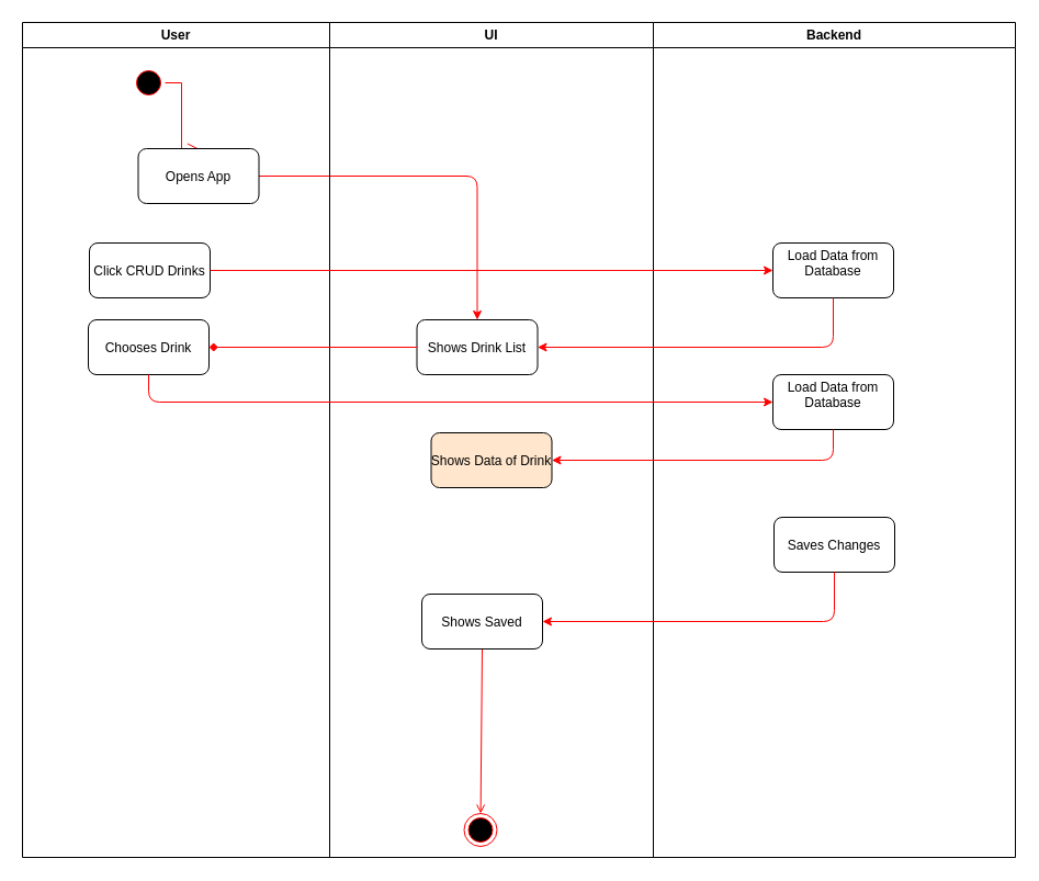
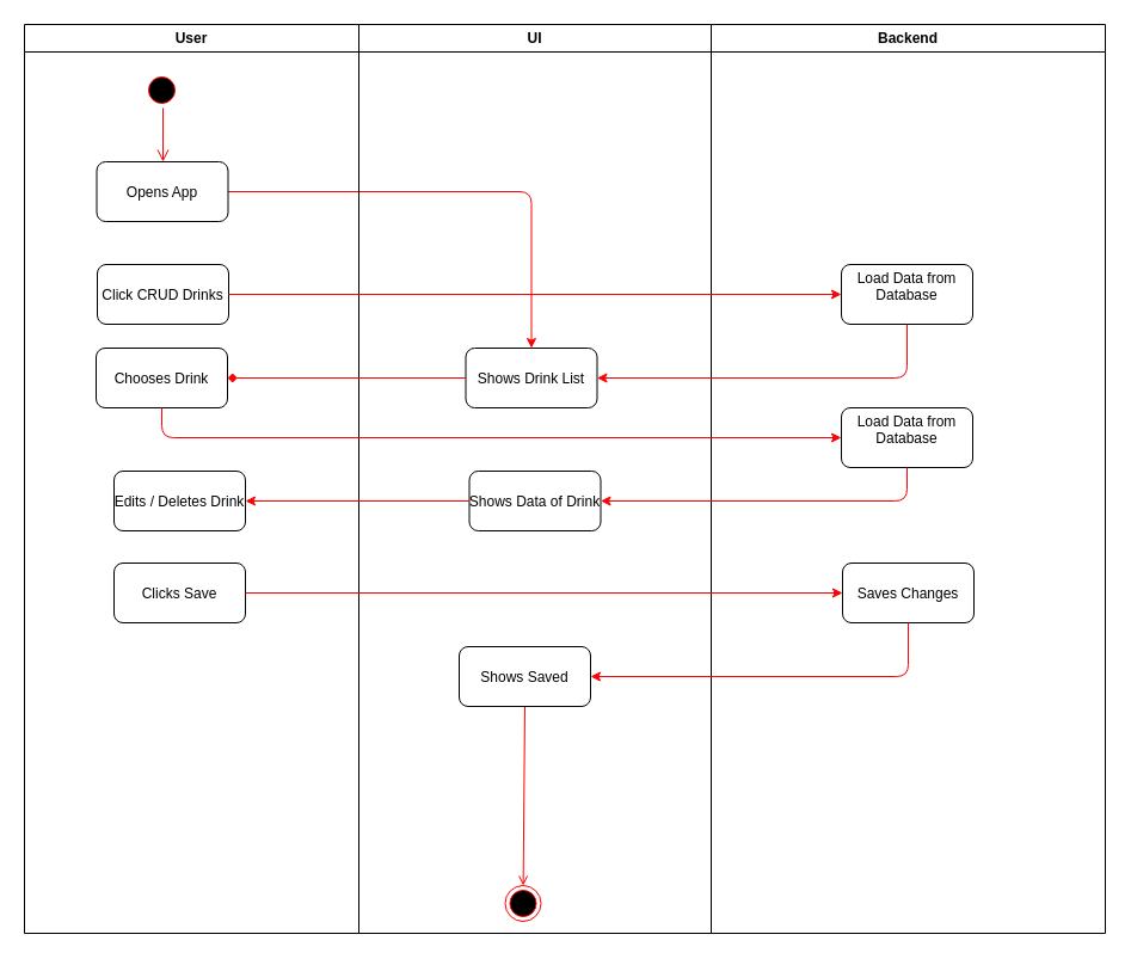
  <mxCell id="0" />
  <mxCell id="1" parent="0" />
  <mxCell id="2" value="User" style="swimlane;whiteSpace=wrap;startSize=23;" parent="1" vertex="1"><mxGeometry x="20" y="20" width="280" height="761" as="geometry"><mxRectangle x="164.5" y="128" width="80" height="23" as="alternateBounds" /></mxGeometry></mxCell>
  <mxCell id="3" value="" style="ellipse;shape=startState;fillColor=#000000;strokeColor=#ff0000;" parent="2" vertex="1"><mxGeometry x="100" y="40" width="30" height="30" as="geometry" /></mxCell>
  <mxCell id="4" value="" style="edgeStyle=elbowEdgeStyle;elbow=horizontal;verticalAlign=bottom;endArrow=open;endSize=8;strokeColor=#FF0000;endFill=1;rounded=0;entryX=0.5;entryY=0;entryDx=0;entryDy=0;" parent="2" source="3" edge="1" target="6"><mxGeometry x="100" y="40" as="geometry"><mxPoint x="116" y="121" as="targetPoint" /></mxGeometry></mxCell>
  <mxCell id="5" value="" style="edgeStyle=orthogonalEdgeStyle;rounded=1;orthogonalLoop=1;jettySize=auto;html=1;strokeColor=#FF0000;" edge="1" parent="2" source="6" target="14"><mxGeometry relative="1" as="geometry" /></mxCell>
- <mxCell id="6" value="Opens App" style="rounded=1;" parent="2" vertex="1"><mxGeometry x="105.5" y="115" width="110" height="50" as="geometry" /></mxCell>
+ <mxCell id="6" value="Opens App" style="rounded=1;" parent="2" vertex="1"><mxGeometry x="60.5" y="115" width="110" height="50" as="geometry" /></mxCell>
  <mxCell id="7" value="Click CRUD Drinks" style="rounded=1;" vertex="1" parent="2"><mxGeometry x="61" y="201" width="110" height="50" as="geometry" /></mxCell>
  <mxCell id="8" value="Chooses Drink" style="rounded=1;" vertex="1" parent="2"><mxGeometry x="60" y="271" width="110" height="50" as="geometry" /></mxCell>
+ <mxCell id="9" value="Edits / Deletes Drink" style="rounded=1;" vertex="1" parent="2"><mxGeometry x="75" y="374" width="110" height="50" as="geometry" /></mxCell>
+ <mxCell id="10" value="Clicks Save" style="rounded=1;" vertex="1" parent="2"><mxGeometry x="75" y="451" width="110" height="50" as="geometry" /></mxCell>
  <mxCell id="11" value="UI" style="swimlane;whiteSpace=wrap" parent="1" vertex="1"><mxGeometry x="300" y="20" width="295" height="761" as="geometry" /></mxCell>
  <mxCell id="12" value="" style="ellipse;shape=endState;fillColor=#000000;strokeColor=#ff0000" parent="11" vertex="1"><mxGeometry x="122.5" y="721" width="30" height="30" as="geometry" /></mxCell>
  <mxCell id="13" value="" style="endArrow=open;strokeColor=#FF0000;endFill=1;rounded=0;exitX=0.5;exitY=1;exitDx=0;exitDy=0;" parent="11" source="16" target="12" edge="1"><mxGeometry relative="1" as="geometry"><mxPoint x="129.5" y="661" as="sourcePoint" /></mxGeometry></mxCell>
- <mxCell id="14" value="Shows Drink List " style="rounded=1;" vertex="1" parent="11"><mxGeometry x="79.5" y="271" width="110" height="50" as="geometry" /></mxCell>
- <mxCell id="15" value="Shows Data of Drink" style="rounded=1;fillColor=#ffe6cc;" vertex="1" parent="11"><mxGeometry x="92.5" y="374" width="110" height="50" as="geometry" /></mxCell>
+ <mxCell id="14" value="Shows Drink List " style="rounded=1;" vertex="1" parent="11"><mxGeometry x="89.5" y="271" width="110" height="50" as="geometry" /></mxCell>
+ <mxCell id="15" value="Shows Data of Drink" style="rounded=1;" vertex="1" parent="11"><mxGeometry x="92.5" y="374" width="110" height="50" as="geometry" /></mxCell>
  <mxCell id="16" value="Shows Saved" style="rounded=1;" vertex="1" parent="11"><mxGeometry x="84" y="521" width="110" height="50" as="geometry" /></mxCell>
  <mxCell id="17" value="Backend" style="swimlane;whiteSpace=wrap" parent="1" vertex="1"><mxGeometry x="595" y="20" width="330" height="761" as="geometry" /></mxCell>
  <mxCell id="18" value="Load Data from &#10;Database&#10;" style="rounded=1;" vertex="1" parent="17"><mxGeometry x="109" y="201" width="110" height="50" as="geometry" /></mxCell>
  <mxCell id="19" value="Load Data from &#10;Database&#10;" style="rounded=1;" vertex="1" parent="17"><mxGeometry x="109" y="321" width="110" height="50" as="geometry" /></mxCell>
  <mxCell id="20" value="Saves Changes" style="rounded=1;" vertex="1" parent="17"><mxGeometry x="110" y="451" width="110" height="50" as="geometry" /></mxCell>
  <mxCell id="21" style="edgeStyle=orthogonalEdgeStyle;rounded=1;orthogonalLoop=1;jettySize=auto;html=1;entryX=0;entryY=0.5;entryDx=0;entryDy=0;strokeColor=#FF0000;" edge="1" parent="1" source="7" target="18"><mxGeometry relative="1" as="geometry" /></mxCell>
  <mxCell id="22" style="edgeStyle=orthogonalEdgeStyle;rounded=1;orthogonalLoop=1;jettySize=auto;html=1;entryX=1;entryY=0.5;entryDx=0;entryDy=0;strokeColor=#FF0000;exitX=0.5;exitY=1;exitDx=0;exitDy=0;" edge="1" parent="1" source="18" target="14"><mxGeometry relative="1" as="geometry" /></mxCell>
  <mxCell id="23" style="edgeStyle=orthogonalEdgeStyle;rounded=1;orthogonalLoop=1;jettySize=auto;html=1;entryX=1;entryY=0.5;entryDx=0;entryDy=0;strokeColor=#FF0000;endArrow=diamond;" edge="1" parent="1" source="14" target="8"><mxGeometry relative="1" as="geometry" /></mxCell>
  <mxCell id="24" style="edgeStyle=orthogonalEdgeStyle;rounded=1;orthogonalLoop=1;jettySize=auto;html=1;entryX=0;entryY=0.5;entryDx=0;entryDy=0;strokeColor=#FF0000;exitX=0.5;exitY=1;exitDx=0;exitDy=0;" edge="1" parent="1" source="8" target="19"><mxGeometry relative="1" as="geometry" /></mxCell>
  <mxCell id="25" style="edgeStyle=orthogonalEdgeStyle;rounded=1;orthogonalLoop=1;jettySize=auto;html=1;entryX=1;entryY=0.5;entryDx=0;entryDy=0;strokeColor=#FF0000;exitX=0.5;exitY=1;exitDx=0;exitDy=0;" edge="1" parent="1" source="19" target="15"><mxGeometry relative="1" as="geometry" /></mxCell>
+ <mxCell id="26" style="edgeStyle=orthogonalEdgeStyle;rounded=1;orthogonalLoop=1;jettySize=auto;html=1;entryX=1;entryY=0.5;entryDx=0;entryDy=0;strokeColor=#FF0000;" edge="1" parent="1" source="15" target="9"><mxGeometry relative="1" as="geometry" /></mxCell>
+ <mxCell id="27" style="edgeStyle=orthogonalEdgeStyle;rounded=1;orthogonalLoop=1;jettySize=auto;html=1;entryX=0;entryY=0.5;entryDx=0;entryDy=0;strokeColor=#FF0000;exitX=1;exitY=0.5;exitDx=0;exitDy=0;" edge="1" parent="1" source="10" target="20"><mxGeometry relative="1" as="geometry" /></mxCell>
  <mxCell id="28" style="edgeStyle=orthogonalEdgeStyle;rounded=1;orthogonalLoop=1;jettySize=auto;html=1;strokeColor=#FF0000;entryX=1;entryY=0.5;entryDx=0;entryDy=0;exitX=0.5;exitY=1;exitDx=0;exitDy=0;" edge="1" parent="1" source="20" target="16"><mxGeometry relative="1" as="geometry"><mxPoint x="715" y="541" as="targetPoint" /></mxGeometry></mxCell>
